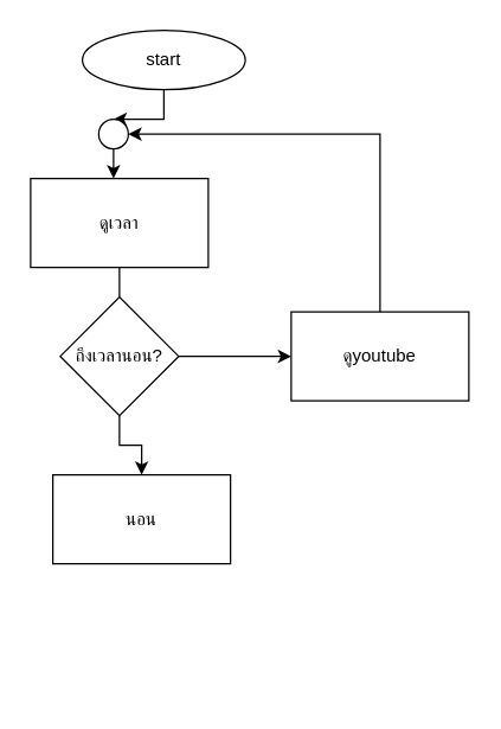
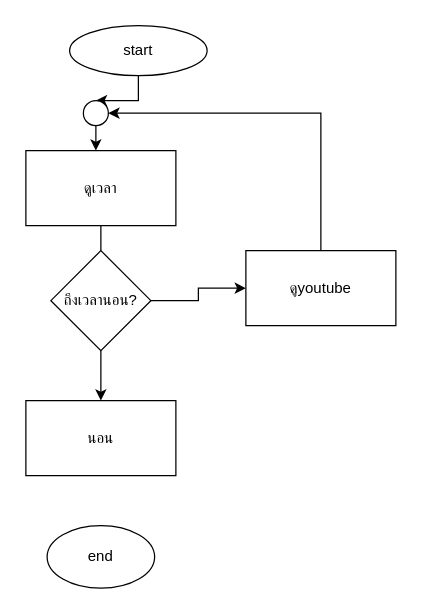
  <mxCell id="0" />
  <mxCell id="1" parent="0" />
  <mxCell id="2" style="edgeStyle=orthogonalEdgeStyle;rounded=0;orthogonalLoop=1;jettySize=auto;html=1;entryX=0.5;entryY=0;entryDx=0;entryDy=0;" edge="1" parent="1" source="3" target="10"><mxGeometry relative="1" as="geometry" /></mxCell>
  <mxCell id="3" value="start" style="ellipse;whiteSpace=wrap;html=1;" vertex="1" parent="1"><mxGeometry x="55" y="20" width="110" height="40" as="geometry" /></mxCell>
  <mxCell id="4" style="edgeStyle=orthogonalEdgeStyle;rounded=0;orthogonalLoop=1;jettySize=auto;html=1;endArrow=none;" edge="1" parent="1" source="5" target="8"><mxGeometry relative="1" as="geometry" /></mxCell>
  <mxCell id="5" value="ดูเวลา" style="rounded=0;whiteSpace=wrap;html=1;" vertex="1" parent="1"><mxGeometry x="20" y="120" width="120" height="60" as="geometry" /></mxCell>
  <mxCell id="6" style="edgeStyle=orthogonalEdgeStyle;rounded=0;orthogonalLoop=1;jettySize=auto;html=1;entryX=0;entryY=0.5;entryDx=0;entryDy=0;" edge="1" parent="1" source="8" target="14"><mxGeometry relative="1" as="geometry" /></mxCell>
  <mxCell id="7" style="edgeStyle=orthogonalEdgeStyle;rounded=0;orthogonalLoop=1;jettySize=auto;html=1;entryX=0.5;entryY=0;entryDx=0;entryDy=0;" edge="1" parent="1" source="8" target="11"><mxGeometry relative="1" as="geometry" /></mxCell>
  <mxCell id="8" value="ถึงเวลานอน?" style="rhombus;whiteSpace=wrap;html=1;" vertex="1" parent="1"><mxGeometry x="40" y="200" width="80" height="80" as="geometry" /></mxCell>
  <mxCell id="9" style="edgeStyle=orthogonalEdgeStyle;rounded=0;orthogonalLoop=1;jettySize=auto;html=1;" edge="1" parent="1" source="10" target="5"><mxGeometry relative="1" as="geometry"><Array as="points"><mxPoint x="80" y="160" /><mxPoint x="80" y="160" /></Array></mxGeometry></mxCell>
  <mxCell id="10" value="" style="ellipse;whiteSpace=wrap;html=1;aspect=fixed;" vertex="1" parent="1"><mxGeometry x="66" y="80" width="20" height="20" as="geometry" /></mxCell>
- <mxCell id="11" value="นอน" style="rounded=0;whiteSpace=wrap;html=1;" vertex="1" parent="1"><mxGeometry x="35" y="320" width="120" height="60" as="geometry" /></mxCell>
+ <mxCell id="11" value="นอน" style="rounded=0;whiteSpace=wrap;html=1;" vertex="1" parent="1"><mxGeometry x="20" y="320" width="120" height="60" as="geometry" /></mxCell>
+ <mxCell id="12" value="end" style="ellipse;whiteSpace=wrap;html=1;" vertex="1" parent="1"><mxGeometry x="37" y="420" width="86" height="50" as="geometry" /></mxCell>
  <mxCell id="13" style="edgeStyle=orthogonalEdgeStyle;rounded=0;orthogonalLoop=1;jettySize=auto;html=1;entryX=1;entryY=0.5;entryDx=0;entryDy=0;" edge="1" parent="1" source="14" target="10"><mxGeometry relative="1" as="geometry"><Array as="points"><mxPoint x="256" y="90" /></Array></mxGeometry></mxCell>
- <mxCell id="14" value="ดูyoutube" style="rounded=0;whiteSpace=wrap;html=1;" vertex="1" parent="1"><mxGeometry x="196" y="210" width="120" height="60" as="geometry" /></mxCell>
+ <mxCell id="14" value="ดูyoutube" style="rounded=0;whiteSpace=wrap;html=1;" vertex="1" parent="1"><mxGeometry x="196" y="200" width="120" height="60" as="geometry" /></mxCell>
